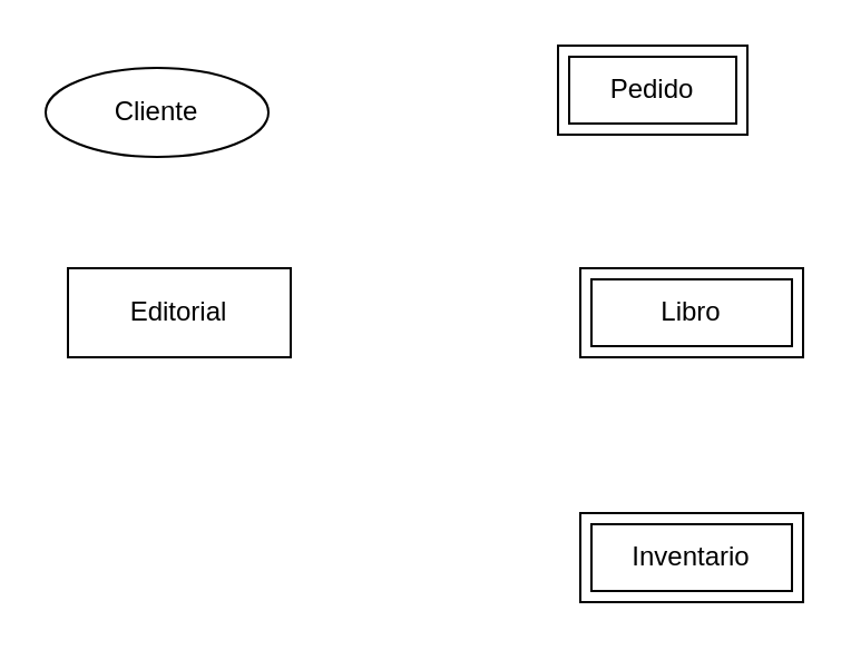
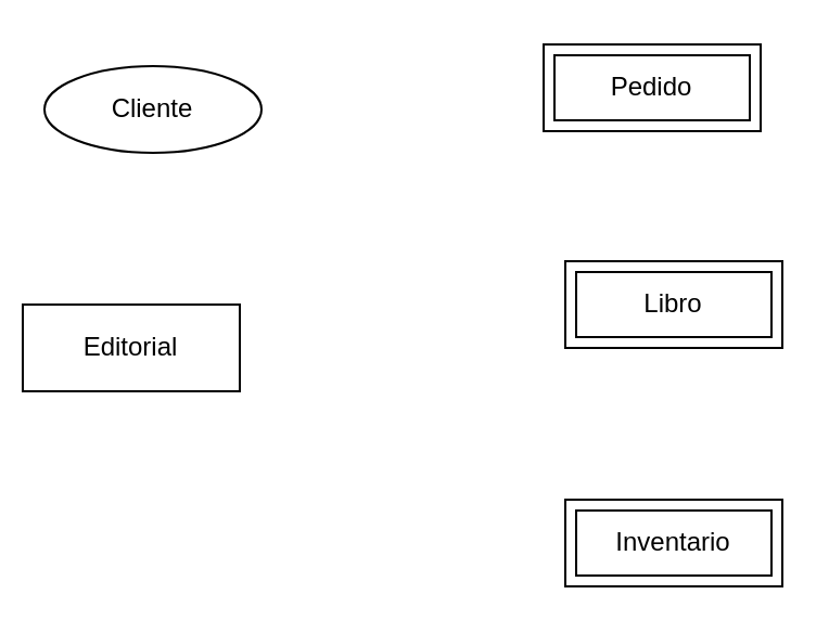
  <mxCell id="0" />
  <mxCell id="1" parent="0" />
  <mxCell id="2" value="Cliente" style="ellipse;whiteSpace=wrap;html=1;align=center;" parent="1" vertex="1"><mxGeometry x="20" y="30" width="100" height="40" as="geometry" /></mxCell>
- <mxCell id="3" value="Pedido" style="shape=ext;margin=3;double=1;whiteSpace=wrap;html=1;align=center;" vertex="1" parent="1"><mxGeometry x="250" y="20" width="85" height="40" as="geometry" /></mxCell>
- <mxCell id="4" value="Editorial" style="whiteSpace=wrap;html=1;align=center;" vertex="1" parent="1"><mxGeometry x="30" y="120" width="100" height="40" as="geometry" /></mxCell>
+ <mxCell id="3" value="Pedido" style="shape=ext;margin=3;double=1;whiteSpace=wrap;html=1;align=center;" vertex="1" parent="1"><mxGeometry x="250" y="20" width="100" height="40" as="geometry" /></mxCell>
+ <mxCell id="4" value="Editorial" style="whiteSpace=wrap;html=1;align=center;" vertex="1" parent="1"><mxGeometry x="10" y="140" width="100" height="40" as="geometry" /></mxCell>
  <mxCell id="5" value="Libro" style="shape=ext;margin=3;double=1;whiteSpace=wrap;html=1;align=center;" vertex="1" parent="1"><mxGeometry x="260" y="120" width="100" height="40" as="geometry" /></mxCell>
  <mxCell id="6" value="Inventario" style="shape=ext;margin=3;double=1;whiteSpace=wrap;html=1;align=center;" vertex="1" parent="1"><mxGeometry x="260" y="230" width="100" height="40" as="geometry" /></mxCell>
